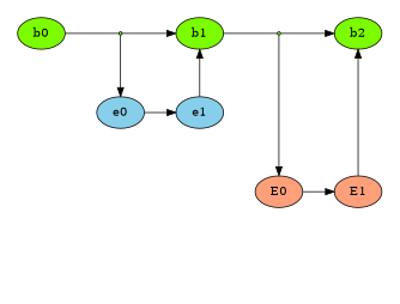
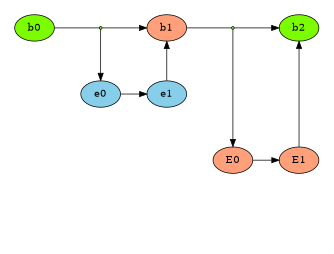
  digraph {
    nodesep=.75
    rankdir=LR
    node [fillcolor=lightsalmon style=filled]
    Ei0 [style=invis]
    Ei1 [style=invis]
    Ei2 [style=invis]
    E0
    Ei3 [style=invis]
    E1
    ei0 [fillcolor=skyblue style=invis]
    e0 [fillcolor=skyblue]
    e1 [fillcolor=skyblue]
-   n10 [fillcolor=lawngreen label=b1]
+   n10 [label=b1]
    b3 [fillcolor=lawngreen shape=point]
    n12 [fillcolor=lawngreen label=b2]
    b1 [fillcolor=lawngreen shape=point]
    b0 [fillcolor=lawngreen]
    subgraph cluster_1 {
      peripheries=0
      Ei0
      Ei1
      Ei2
      E0
      Ei3
      E1
    }
    subgraph cluster_2 {
      peripheries=0
      ei0
      e0
      e1
    }
    subgraph cluster_3 {
      peripheries=0
      n10
      b3
      n12
      b1
      b0
    }
    Ei0 -> Ei1 [style=invis]
    Ei1 -> Ei2 [style=invis]
    Ei2 -> E0 [style=invis]
    E0 -> E1
    E1 -> n12 [constraint=false]
    ei0 -> e0 [style=invis]
    e0 -> e1
    e1 -> n10 [constraint=false]
    n10 -> b3 [arrowhead=none]
    b3 -> E0 [constraint=false]
    b3 -> n12
    b1 -> e0 [constraint=false]
    b1 -> n10
    b0 -> b1 [arrowhead=none]
  }
